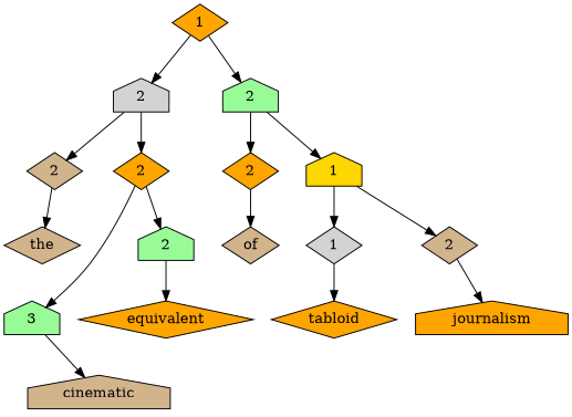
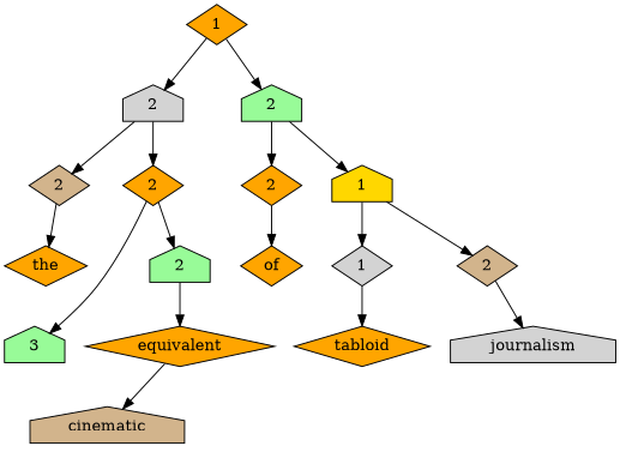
  digraph {
    node [fillcolor=orange shape=diamond style=filled]
    n1 [label=1]
    n2 [fillcolor=lightgrey label=2 shape=house]
    n3 [fillcolor=palegreen label=2 shape=house]
    n4 [fillcolor=tan label=2]
    n5 [label=2]
    n6 [label=2]
    n7 [fillcolor=gold label=1 shape=house]
-   n8 [fillcolor=tan label=the]
+   n8 [label=the]
    n9 [fillcolor=palegreen label=3 shape=house]
    n10 [fillcolor=palegreen label=2 shape=house]
-   n11 [fillcolor=tan label=of]
+   n11 [label=of]
    n12 [fillcolor=lightgrey label=1]
    n13 [fillcolor=tan label=2]
    n14 [fillcolor=tan label=cinematic shape=house]
    n15 [label=equivalent]
    n16 [label=tabloid]
-   n17 [label=journalism shape=house]
+   n17 [fillcolor=lightgrey label=journalism shape=house]
    n1 -> n2
    n1 -> n3
    n2 -> n4
    n2 -> n5
    n3 -> n6
    n3 -> n7
    n4 -> n8
    n5 -> n9
    n5 -> n10
    n6 -> n11
    n7 -> n12
    n7 -> n13
-   n9 -> n14
+   n15 -> n14
    n10 -> n15
    n12 -> n16
    n13 -> n17
  }
